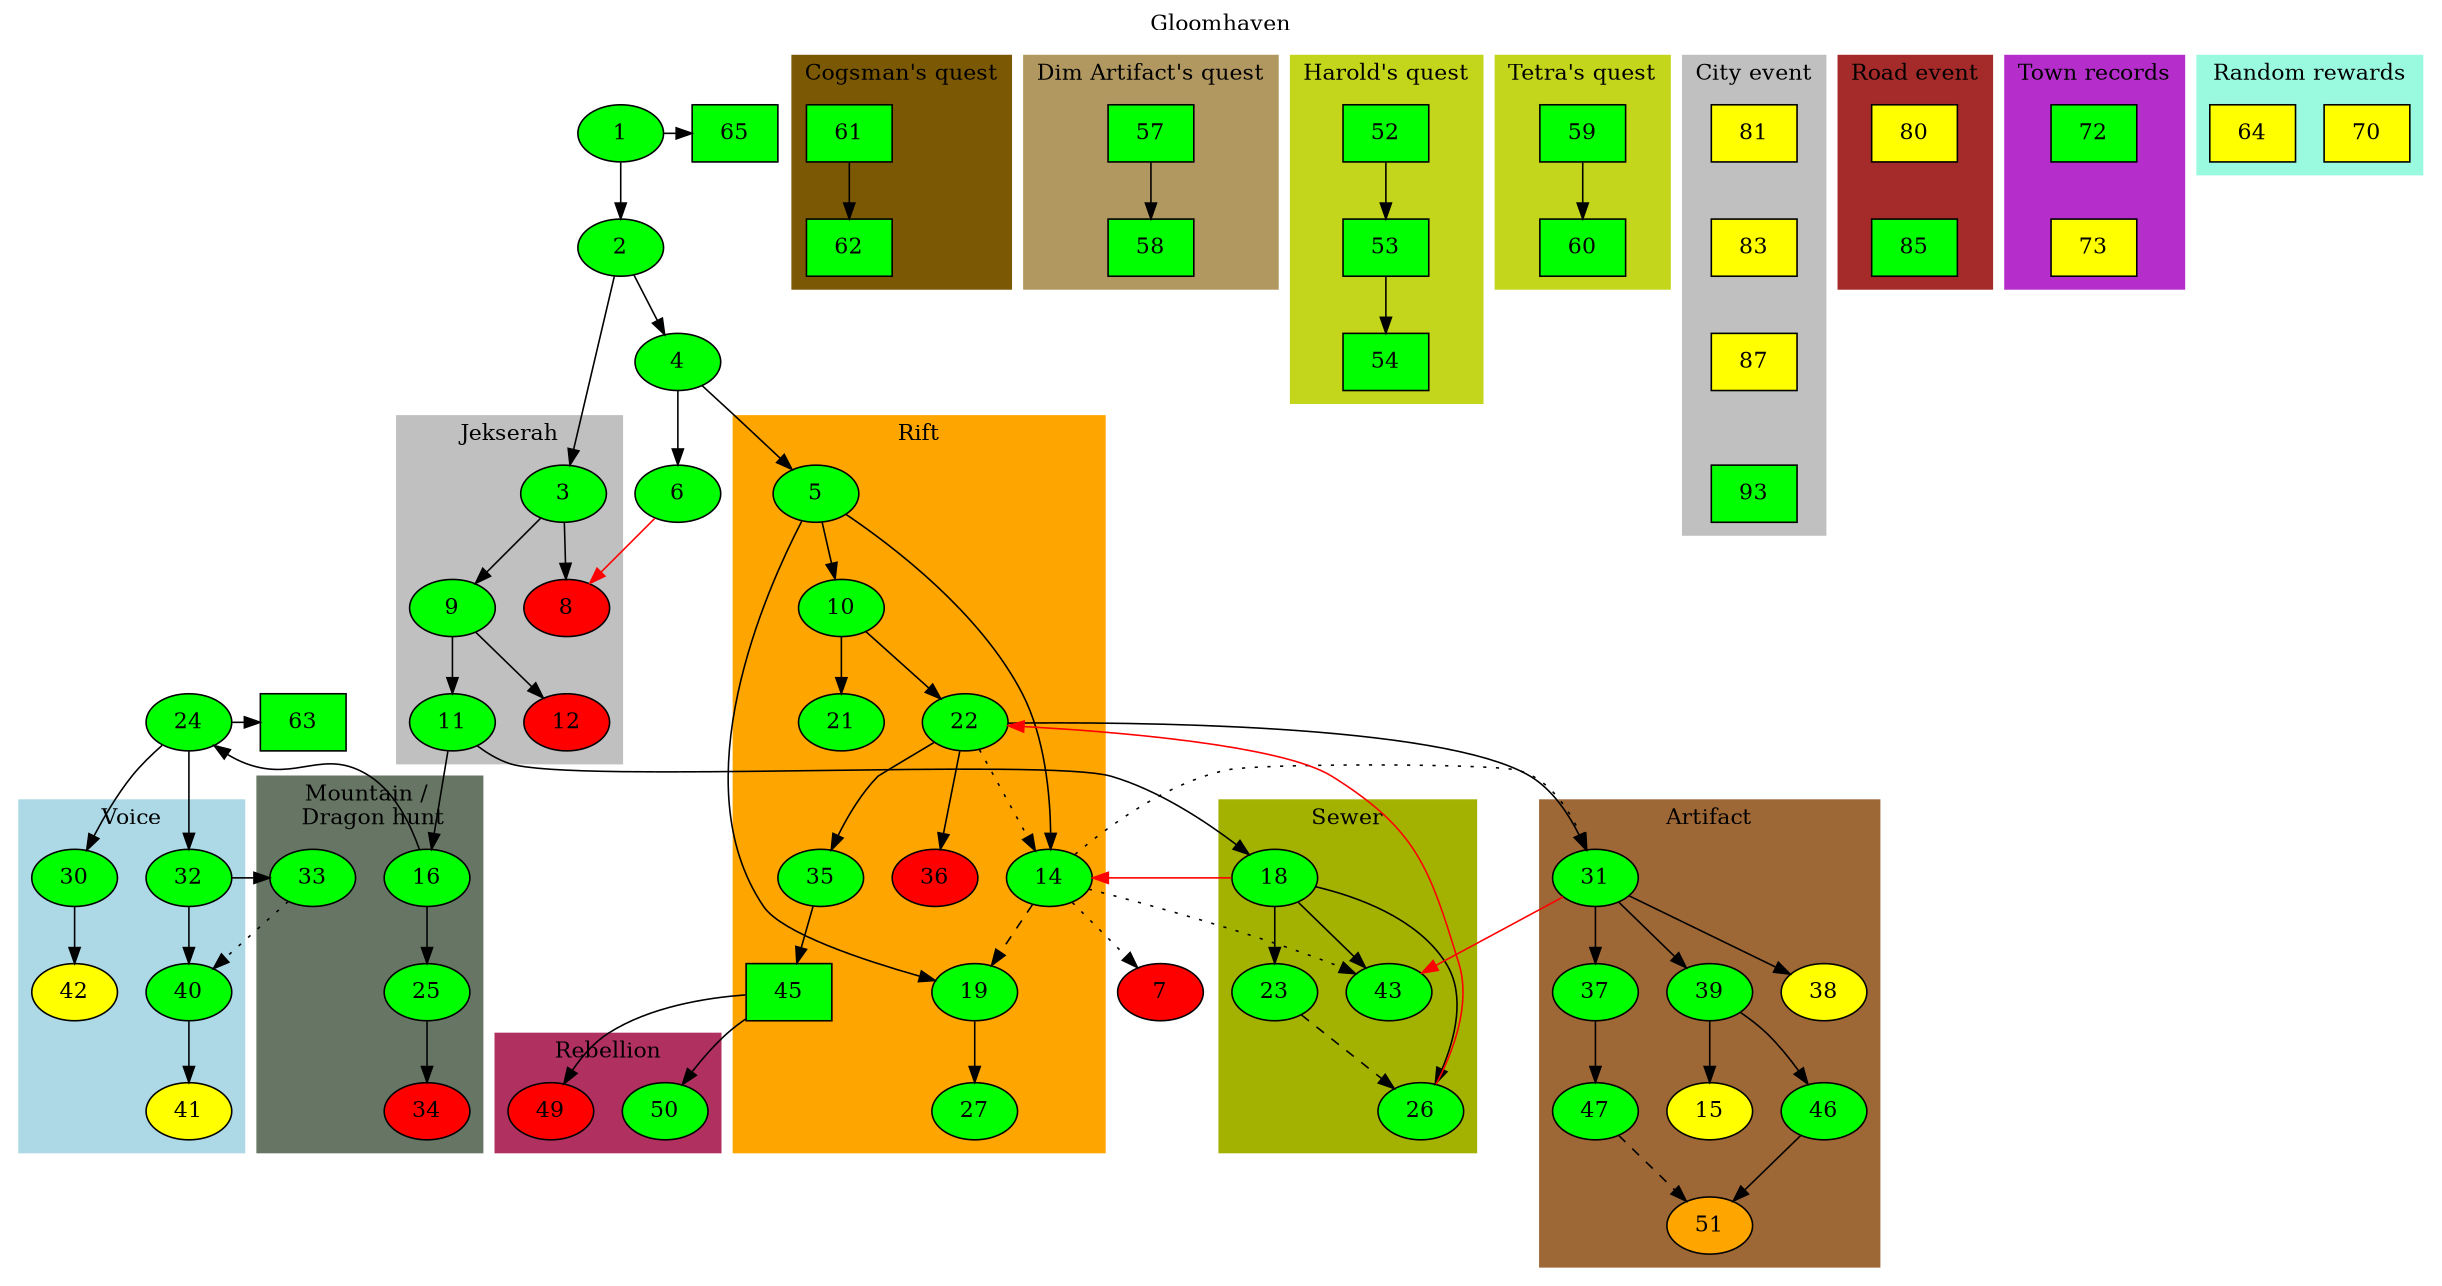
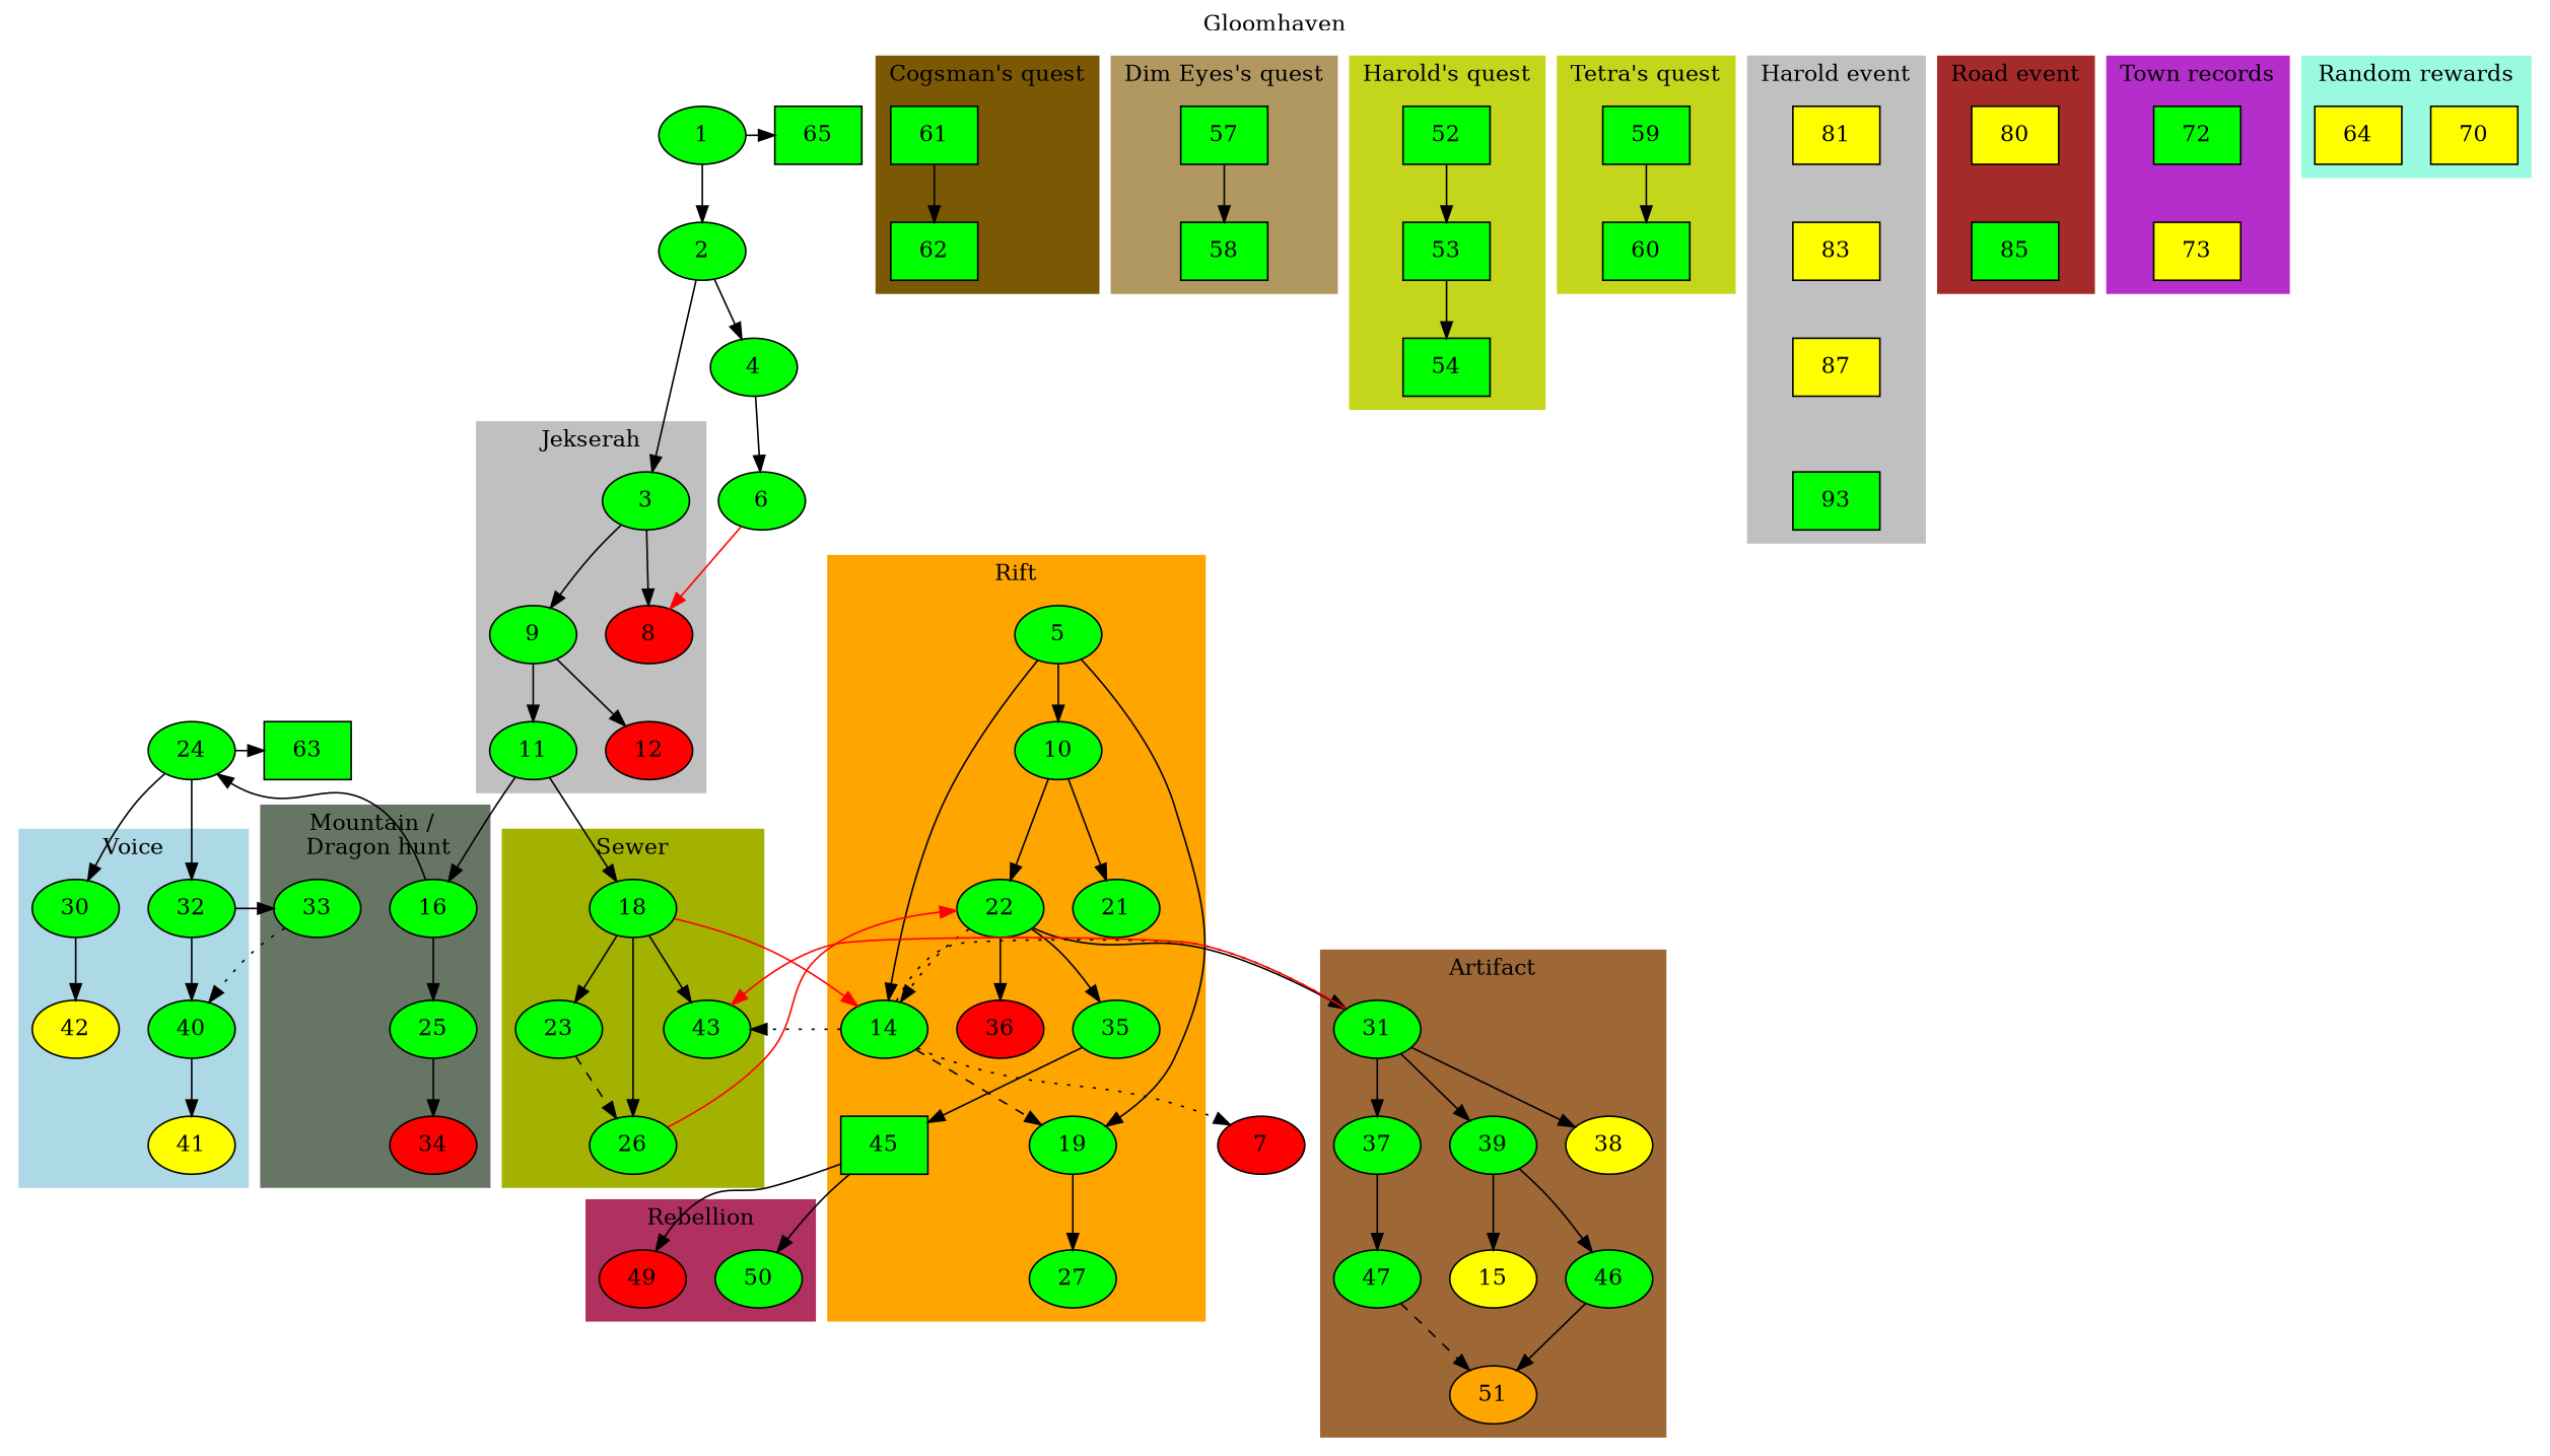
  digraph {
    label=Gloomhaven
    labelloc=top
    node [fillcolor=green style=filled]
    1
    65 [shape=box]
    24
    63 [shape=box]
    3
    9
    8 [fillcolor=red]
    11
    12 [fillcolor=red]
    5
    10
    14
    19
    21
    22
    27
    35
    36 [fillcolor=red]
    45 [shape=box]
    16
    25
    33
    34 [fillcolor=red]
    30
    32
    42 [fillcolor=yellow]
    40
    41 [fillcolor=yellow]
    18
    23
    26
    43
    50
    49 [fillcolor=red]
    31
    37
    39
    38 [fillcolor=yellow]
    47
    46
    15 [fillcolor=yellow]
    51 [fillcolor=orange]
    61 [shape=box]
    62 [shape=box]
    57 [shape=box]
    58 [shape=box]
    52 [shape=box]
    53 [shape=box]
    54 [shape=box]
    59 [shape=box]
    60 [shape=box]
    93 [shape=box]
    81 [fillcolor=yellow shape=box]
    83 [fillcolor=yellow shape=box]
    87 [fillcolor=yellow shape=box]
    n56 [label=85 shape=box]
    80 [fillcolor=yellow shape=box]
    72 [shape=box]
    73 [fillcolor=yellow shape=box]
    70 [fillcolor=yellow shape=box]
    64 [fillcolor=yellow shape=box]
    2
    7 [fillcolor=red]
    4
    6
    subgraph sub_1 {
      rank=same
      1
      65
    }
    subgraph sub_2 {
      rank=same
      24
      63
    }
    subgraph cluster_3 {
      color=grey
      label=Jekserah
      style=filled
      3
      9
      8
      11
      12
    }
    subgraph cluster_4 {
      color=orange
      label=Rift
      style=filled
      5
      10
      14
      19
      21
      22
      27
      35
      36
      45
    }
    subgraph cluster_5 {
      color="#677664"
      label="Mountain / \n Dragon hunt"
      style=filled
      16
      25
      33
      34
    }
    subgraph cluster_6 {
      color=lightblue
      label=Voice
      style=filled
      30
      32
      42
      40
      41
    }
    subgraph cluster_7 {
      color="#a3b201"
      label=Sewer
      style=filled
      18
      23
      26
      43
    }
    subgraph cluster_8 {
      color=maroon
      label=Rebellion
      style=filled
      50
      49
    }
    subgraph cluster_9 {
      color="#9e6736"
      label=Artifact
      style=filled
      31
      37
      39
      38
      47
      46
      15
      51
    }
    subgraph cluster_10 {
      color="#7b5804"
      label="Cogsman's quest"
      style=filled
      61
      62
    }
    subgraph cluster_11 {
      color="#b19760"
-     label="Dim Artifact's quest"
+     label="Dim Eyes's quest"
      style=filled
      57
      58
    }
    subgraph cluster_12 {
      color="#C3D61B"
      label="Harold's quest"
      style=filled
      52
      53
      54
    }
    subgraph cluster_13 {
      color="#C3D61B"
      label="Tetra's quest"
      style=filled
      59
      60
    }
    subgraph cluster_14 {
      color=grey
-     label="City event"
+     label="Harold event"
      style=filled
      93
      81
      83
      87
    }
    subgraph cluster_15 {
      color=brown
      label="Road event"
      style=filled
      n56
      80
    }
    subgraph cluster_16 {
      color="#b52ecb"
      label="Town records"
      style=filled
      72
      73
    }
    subgraph cluster_17 {
      color="#9afadf"
      label="Random rewards"
      style=filled
      70
      64
    }
    1 -> 65
    1 -> 2
    24 -> 63
    24 -> 30
    24 -> 32
    3 -> 9
    3 -> 8
    9 -> 11
    9 -> 12
    11 -> 16
    11 -> 18
    5 -> 10
    5 -> 14
    5 -> 19
    10 -> 21
    10 -> 22
    14 -> 19 [style=dashed]
    14 -> 43 [style=dotted]
    14 -> 31 [style=dotted]
    14 -> 7 [style=dotted]
    19 -> 27
    22 -> 14 [style=dotted]
    22 -> 35
    22 -> 36
    22 -> 31
    35 -> 45
    45 -> 50
    45 -> 49
    16 -> 24
    16 -> 25
    25 -> 34
    33 -> 40 [style=dotted]
    30 -> 42
    32 -> 33
    32 -> 40
    40 -> 41
    18 -> 14 [color=red]
    18 -> 23
    18 -> 26
    18 -> 43
    23 -> 26 [style=dashed]
    26 -> 22 [color=red]
    31 -> 43 [color=red]
    31 -> 37
    31 -> 39
    31 -> 38
    37 -> 47
    39 -> 46
    39 -> 15
    47 -> 51 [style=dashed]
    46 -> 51
    61 -> 62
    57 -> 58
    52 -> 53
    53 -> 54
    59 -> 60
    81 -> 83 [style=invis]
    83 -> 87 [style=invis]
    87 -> 93 [style=invis]
    80 -> n56 [style=invis]
    72 -> 73 [style=invis]
    2 -> 3
    2 -> 4
-   4 -> 5
    4 -> 6
    6 -> 8 [color=red]
  }
